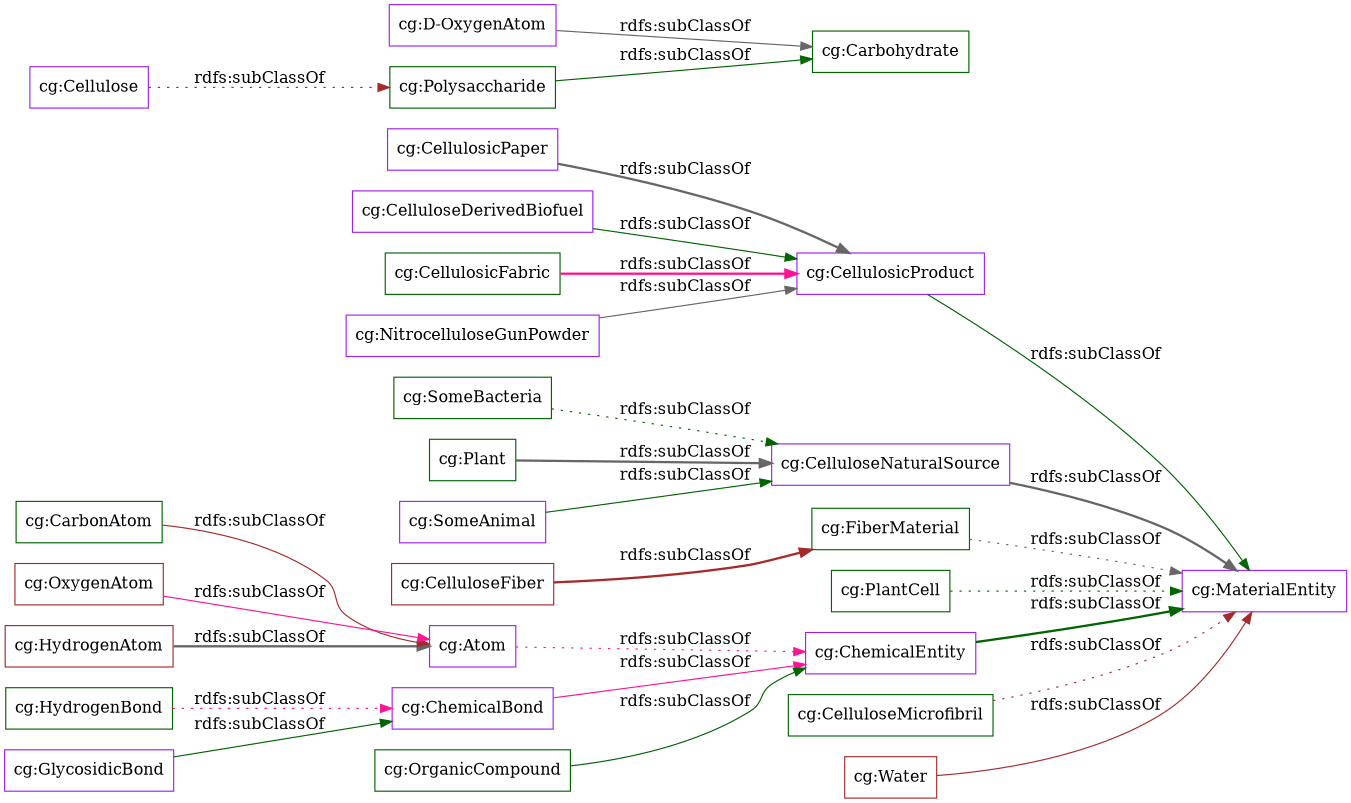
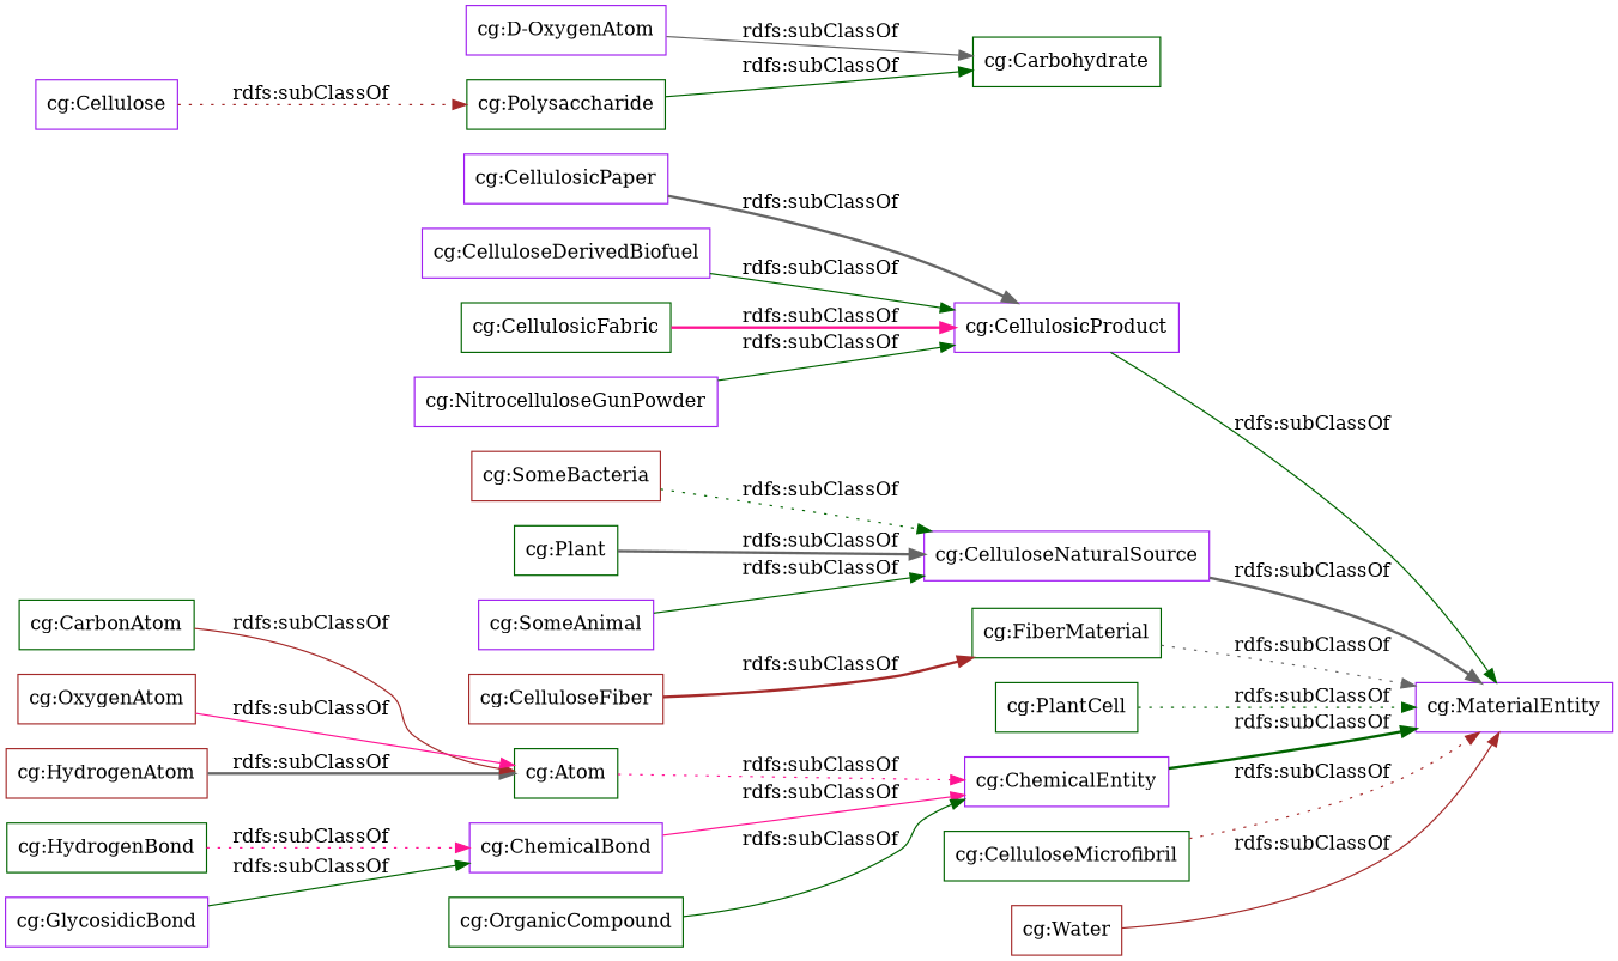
  digraph {
    rankdir=LR
    node [color=purple shape=rectangle]
    edge [color=darkgreen style=solid]
    "cg:HydrogenBond" [color=darkgreen]
    "cg:ChemicalBond"
    "cg:ChemicalEntity"
    "cg:MaterialEntity"
    "cg:NitrocelluloseGunPowder"
    "cg:CellulosicProduct"
    "cg:Polysaccharide" [color=darkgreen]
    "cg:Cellulose"
    "cg:Carbohydrate" [color=darkgreen]
    "cg:HydrogenAtom" [color=brown]
-   "cg:Atom"
+   "cg:Atom" [color=darkgreen]
    "cg:CellulosicPaper"
    "cg:SomeAnimal"
    "cg:CelluloseNaturalSource"
    "cg:CelluloseDerivedBiofuel"
    "cg:CellulosicFabric" [color=darkgreen]
    n17 [label="cg:D-OxygenAtom"]
    "cg:OrganicCompound" [color=darkgreen]
    "cg:PlantCell" [color=darkgreen]
    "cg:GlycosidicBond"
-   "cg:SomeBacteria" [color=darkgreen]
+   "cg:SomeBacteria" [color=brown]
    "cg:CelluloseFiber" [color=brown]
    "cg:FiberMaterial" [color=darkgreen]
    "cg:CelluloseMicrofibril" [color=darkgreen]
    "cg:Water" [color=brown]
    "cg:CarbonAtom" [color=darkgreen]
    "cg:Plant" [color=darkgreen]
    "cg:OxygenAtom" [color=brown]
    "cg:HydrogenBond" -> "cg:ChemicalBond" [color=deeppink label="rdfs:subClassOf" style=dotted]
    "cg:ChemicalBond" -> "cg:ChemicalEntity" [color=deeppink label="rdfs:subClassOf"]
    "cg:ChemicalEntity" -> "cg:MaterialEntity" [label="rdfs:subClassOf" style=bold]
-   "cg:NitrocelluloseGunPowder" -> "cg:CellulosicProduct" [color=gray40 label="rdfs:subClassOf"]
+   "cg:NitrocelluloseGunPowder" -> "cg:CellulosicProduct" [label="rdfs:subClassOf"]
    "cg:CellulosicProduct" -> "cg:MaterialEntity" [label="rdfs:subClassOf"]
    "cg:Polysaccharide" -> "cg:Carbohydrate" [label="rdfs:subClassOf"]
    "cg:Cellulose" -> "cg:Polysaccharide" [color=brown label="rdfs:subClassOf" style=dotted]
    "cg:HydrogenAtom" -> "cg:Atom" [color=gray40 label="rdfs:subClassOf" style=bold]
    "cg:Atom" -> "cg:ChemicalEntity" [color=deeppink label="rdfs:subClassOf" style=dotted]
    "cg:CellulosicPaper" -> "cg:CellulosicProduct" [color=gray40 label="rdfs:subClassOf" style=bold]
    "cg:SomeAnimal" -> "cg:CelluloseNaturalSource" [label="rdfs:subClassOf"]
    "cg:CelluloseNaturalSource" -> "cg:MaterialEntity" [color=gray40 label="rdfs:subClassOf" style=bold]
    "cg:CelluloseDerivedBiofuel" -> "cg:CellulosicProduct" [label="rdfs:subClassOf"]
    "cg:CellulosicFabric" -> "cg:CellulosicProduct" [color=deeppink label="rdfs:subClassOf" style=bold]
    n17 -> "cg:Carbohydrate" [color=gray40 label="rdfs:subClassOf"]
    "cg:OrganicCompound" -> "cg:ChemicalEntity" [label="rdfs:subClassOf"]
    "cg:PlantCell" -> "cg:MaterialEntity" [label="rdfs:subClassOf" style=dotted]
    "cg:GlycosidicBond" -> "cg:ChemicalBond" [label="rdfs:subClassOf"]
    "cg:SomeBacteria" -> "cg:CelluloseNaturalSource" [label="rdfs:subClassOf" style=dotted]
    "cg:CelluloseFiber" -> "cg:FiberMaterial" [color=brown label="rdfs:subClassOf" style=bold]
    "cg:FiberMaterial" -> "cg:MaterialEntity" [color=gray40 label="rdfs:subClassOf" style=dotted]
    "cg:CelluloseMicrofibril" -> "cg:MaterialEntity" [color=brown label="rdfs:subClassOf" style=dotted]
    "cg:Water" -> "cg:MaterialEntity" [color=brown label="rdfs:subClassOf"]
    "cg:CarbonAtom" -> "cg:Atom" [color=brown label="rdfs:subClassOf"]
    "cg:Plant" -> "cg:CelluloseNaturalSource" [color=gray40 label="rdfs:subClassOf" style=bold]
    "cg:OxygenAtom" -> "cg:Atom" [color=deeppink label="rdfs:subClassOf"]
  }
